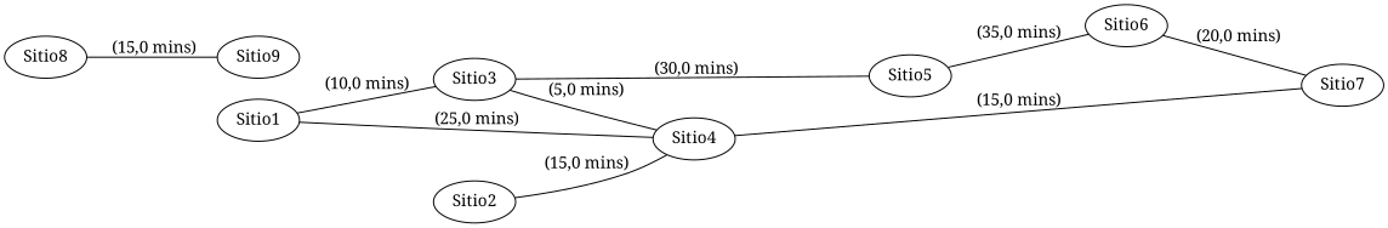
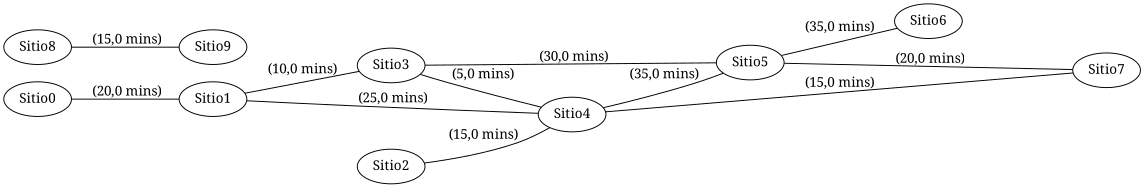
  strict graph {
    fontname="Noto Serif"
    rankdir=LR
    node [fontname="Noto Serif"]
    edge [fontname="Noto Serif"]
+   n1 [label=Sitio0]
    n2 [label=Sitio1]
    n3 [label=Sitio3]
    n4 [label=Sitio4]
    n5 [label=Sitio2]
    n6 [label=Sitio5]
    n7 [label=Sitio7]
    n8 [label=Sitio6]
    n9 [label=Sitio8]
    n10 [label=Sitio9]
+   n1 -- n2 [label=" (20,0 mins)"]
    n2 -- n3 [label=" (10,0 mins)"]
    n2 -- n4 [label=" (25,0 mins)"]
    n3 -- n4 [label=" (5,0 mins)"]
    n3 -- n6 [label=" (30,0 mins)"]
+   n4 -- n6 [label=" (35,0 mins)"]
    n4 -- n7 [label=" (15,0 mins)"]
    n5 -- n4 [label=" (15,0 mins)"]
-   n8 -- n7 [label=" (20,0 mins)"]
+   n6 -- n7 [label=" (20,0 mins)"]
    n6 -- n8 [label=" (35,0 mins)"]
    n9 -- n10 [label=" (15,0 mins)"]
  }
